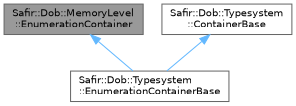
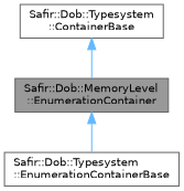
  digraph {
    node [color=gray40 fillcolor=white fontname=Helvetica fontsize=10 shape=box style=filled]
    edge [color=steelblue1 dir=back fontname=Helvetica fontsize=10 labelfontname=Helvetica labelfontsize=10 style=solid]
    n1 [fillcolor=grey60 fontcolor=black height=0.2 label="Safir::Dob::MemoryLevel\l::EnumerationContainer" width=0.4]
    n2 [height=0.2 label="Safir::Dob::Typesystem\l::EnumerationContainerBase" width=0.4]
    n3 [height=0.2 label="Safir::Dob::Typesystem\l::ContainerBase" width=0.4]
    n1 -> n2
-   n3 -> n2
+   n3 -> n1
  }
